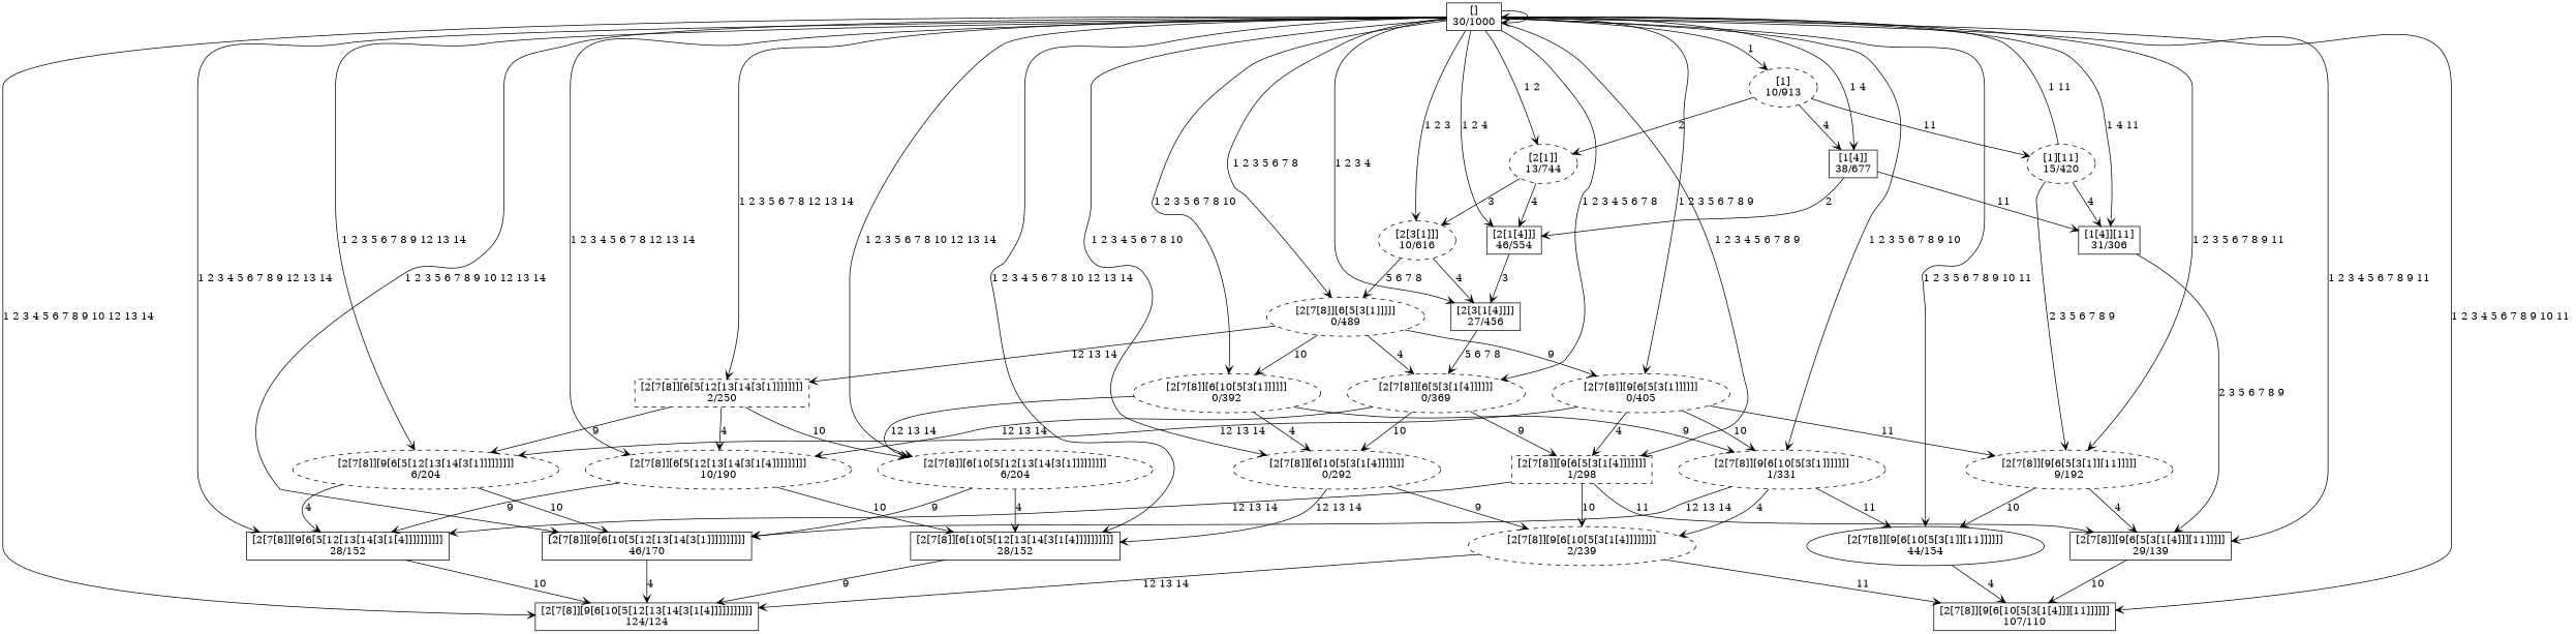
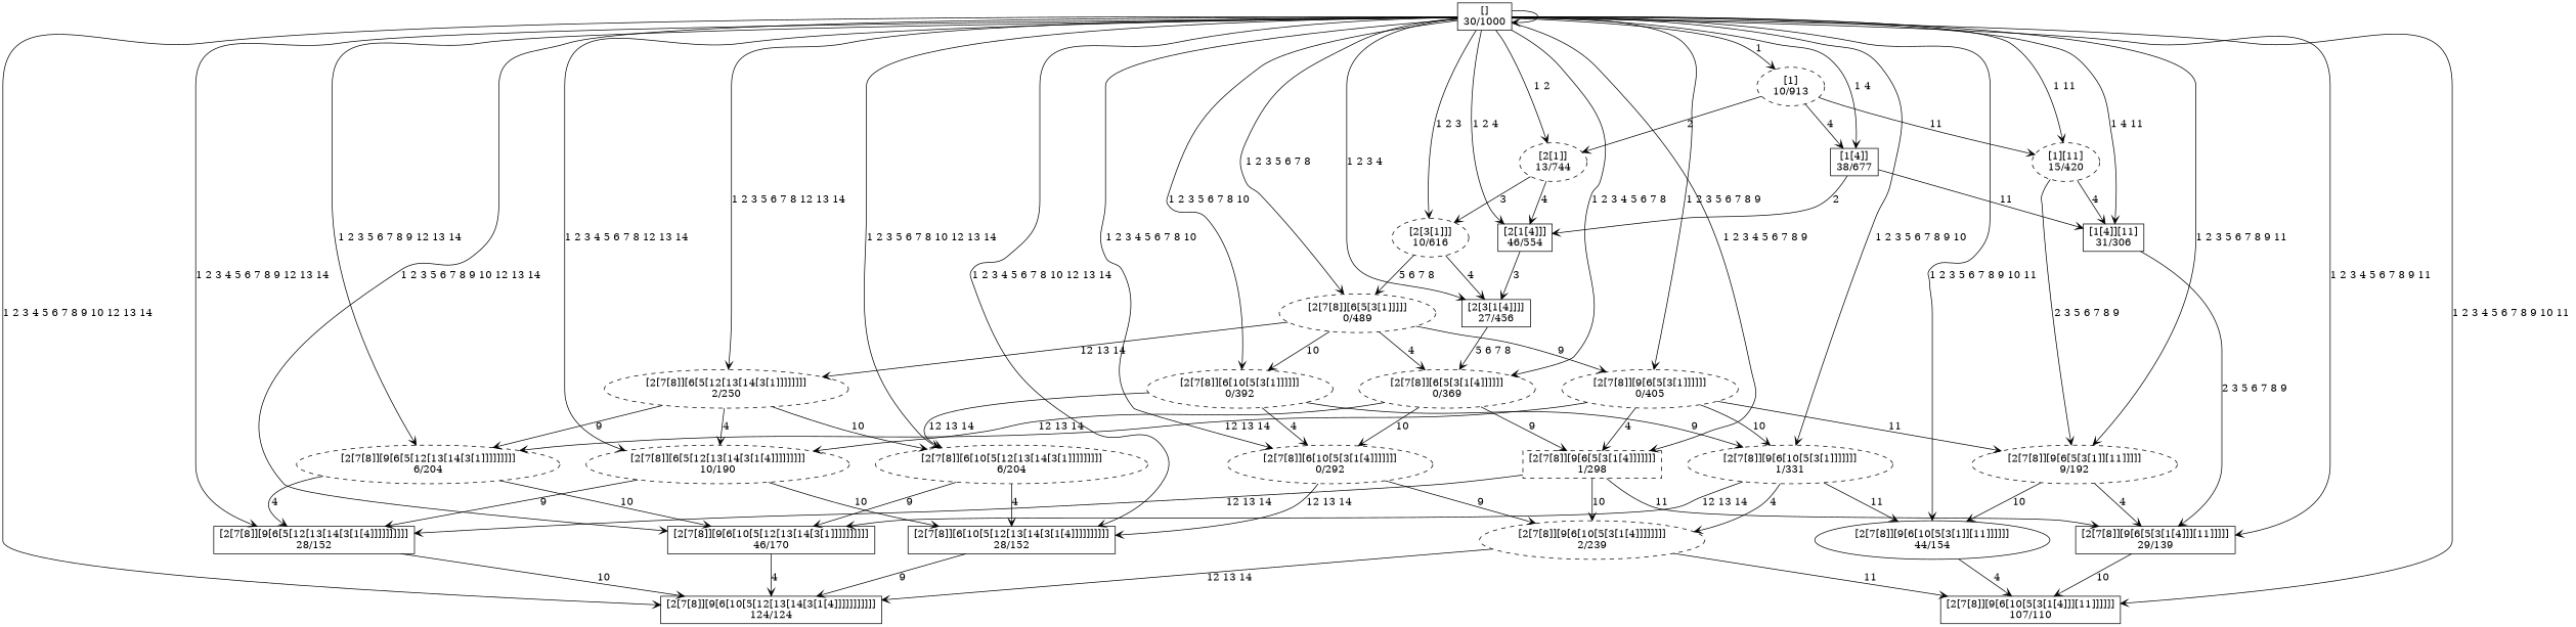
  digraph {
    nodesep=0.5
    node [style=dashed]
    edge [arrowhead=vee]
    n1 [label="[2[7[8]][9[6[10[5[12[13[14[3[1[4]]]]]]]]]]]\n124/124" shape=box style=""]
    n2 [label="[2[7[8]][9[6[10[5[3[1[4]]][11]]]]]]\n107/110" shape=box style=""]
    n3 [label="[2[7[8]][9[6[10[5[12[13[14[3[1]]]]]]]]]]\n46/170" shape=box style=""]
    n4 [label="[2[1[4]]]\n46/554" shape=box style=""]
    n5 [label="[2[3[1[4]]]]\n27/456" shape=box style=""]
    n6 [label="[2[7[8]][6[5[3[1[4]]]]]]\n0/369"]
    n7 [label="[2[7[8]][9[6[10[5[3[1]][11]]]]]]\n44/154" shape=ellipse style=""]
    n8 [label="[1[4]]\n38/677" shape=box style=""]
    n9 [label="[1[4]][11]\n31/306" shape=box style=""]
    n10 [label="[2[7[8]][9[6[5[3[1[4]]][11]]]]]\n29/139" shape=box style=""]
    n11 [label="[]\n30/1000" shape=box style=""]
    n12 [label="[2[7[8]][9[6[5[12[13[14[3[1[4]]]]]]]]]]\n28/152" shape=box style=""]
    n13 [label="[2[7[8]][6[10[5[12[13[14[3[1[4]]]]]]]]]]\n28/152" shape=box style=""]
    n14 [label="[2[7[8]][9[6[10[5[3[1]]]]]]]\n1/331"]
    n15 [label="[2[7[8]][9[6[5[3[1[4]]]]]]]\n1/298" shape=box]
    n16 [label="[2[7[8]][6[10[5[3[1[4]]]]]]]\n0/292"]
    n17 [label="[2[1]]\n13/744"]
    n18 [label="[1]\n10/913"]
    n19 [label="[2[7[8]][9[6[5[3[1]]]]]]\n0/405"]
    n20 [label="[2[7[8]][9[6[5[12[13[14[3[1]]]]]]]]]\n6/204"]
    n21 [label="[2[7[8]][6[10[5[12[13[14[3[1]]]]]]]]]\n6/204"]
    n22 [label="[2[3[1]]]\n10/616"]
    n23 [label="[1][11]\n15/420"]
    n24 [label="[2[7[8]][9[6[5[3[1]][11]]]]]\n9/192"]
    n25 [label="[2[7[8]][6[10[5[3[1]]]]]]\n0/392"]
    n26 [label="[2[7[8]][6[5[12[13[14[3[1[4]]]]]]]]]\n10/190"]
    n27 [label="[2[7[8]][6[5[3[1]]]]]\n0/489"]
-   n28 [label="[2[7[8]][6[5[12[13[14[3[1]]]]]]]]\n2/250" shape=box]
+   n28 [label="[2[7[8]][6[5[12[13[14[3[1]]]]]]]]\n2/250"]
    n29 [label="[2[7[8]][9[6[10[5[3[1[4]]]]]]]]\n2/239"]
    n3 -> n1 [label="4 "]
    n4 -> n5 [label="3 "]
    n5 -> n6 [label="5 6 7 8 "]
    n6 -> n15 [label="9 "]
    n6 -> n16 [label="10 "]
    n6 -> n26 [label="12 13 14 "]
    n7 -> n2 [label="4 "]
    n8 -> n4 [label="2 "]
    n8 -> n9 [label="11 "]
    n9 -> n10 [label="2 3 5 6 7 8 9 "]
    n10 -> n2 [label="10 "]
    n11 -> n1 [label="1 2 3 4 5 6 7 8 9 10 12 13 14 "]
    n11 -> n2 [label="1 2 3 4 5 6 7 8 9 10 11 "]
    n11 -> n3 [label="1 2 3 5 6 7 8 9 10 12 13 14 "]
    n11 -> n4 [label="1 2 4 "]
    n11 -> n5 [label="1 2 3 4 "]
    n11 -> n6 [label="1 2 3 4 5 6 7 8 "]
    n11 -> n7 [label="1 2 3 5 6 7 8 9 10 11 "]
    n11 -> n8 [label="1 4 "]
    n11 -> n9 [label="1 4 11 "]
    n11 -> n10 [label="1 2 3 4 5 6 7 8 9 11 "]
    n11 -> n11
    n11 -> n12 [label="1 2 3 4 5 6 7 8 9 12 13 14 "]
    n11 -> n13 [label="1 2 3 4 5 6 7 8 10 12 13 14 "]
    n11 -> n14 [label="1 2 3 5 6 7 8 9 10 "]
    n11 -> n15 [label="1 2 3 4 5 6 7 8 9 "]
    n11 -> n16 [label="1 2 3 4 5 6 7 8 10 "]
    n11 -> n17 [label="1 2 "]
    n11 -> n18 [label="1 "]
    n11 -> n19 [label="1 2 3 5 6 7 8 9 "]
    n11 -> n20 [label="1 2 3 5 6 7 8 9 12 13 14 "]
    n11 -> n21 [label="1 2 3 5 6 7 8 10 12 13 14 "]
    n11 -> n22 [label="1 2 3 "]
-   n23 -> n11 [label="1 11 "]
+   n11 -> n23 [label="1 11 "]
    n11 -> n24 [label="1 2 3 5 6 7 8 9 11 "]
    n11 -> n25 [label="1 2 3 5 6 7 8 10 "]
    n11 -> n26 [label="1 2 3 4 5 6 7 8 12 13 14 "]
    n11 -> n27 [label="1 2 3 5 6 7 8 "]
    n11 -> n28 [label="1 2 3 5 6 7 8 12 13 14 "]
    n12 -> n1 [label="10 "]
    n13 -> n1 [label="9 "]
    n14 -> n3 [label="12 13 14 "]
    n14 -> n7 [label="11 "]
    n14 -> n29 [label="4 "]
    n15 -> n10 [label="11 "]
    n15 -> n12 [label="12 13 14 "]
    n15 -> n29 [label="10 "]
    n16 -> n13 [label="12 13 14 "]
    n16 -> n29 [label="9 "]
    n17 -> n4 [label="4 "]
    n17 -> n22 [label="3 "]
    n18 -> n8 [label="4 "]
    n18 -> n17 [label="2 "]
    n18 -> n23 [label="11 "]
    n19 -> n14 [label="10 "]
    n19 -> n15 [label="4 "]
    n19 -> n20 [label="12 13 14 "]
    n19 -> n24 [label="11 "]
    n20 -> n3 [label="10 "]
    n20 -> n12 [label="4 "]
    n21 -> n3 [label="9 "]
    n21 -> n13 [label="4 "]
    n22 -> n5 [label="4 "]
    n22 -> n27 [label="5 6 7 8 "]
    n23 -> n9 [label="4 "]
    n23 -> n24 [label="2 3 5 6 7 8 9 "]
    n24 -> n7 [label="10 "]
    n24 -> n10 [label="4 "]
    n25 -> n14 [label="9 "]
    n25 -> n16 [label="4 "]
    n25 -> n21 [label="12 13 14 "]
    n26 -> n12 [label="9 "]
    n26 -> n13 [label="10 "]
    n27 -> n6 [label="4 "]
    n27 -> n19 [label="9 "]
    n27 -> n25 [label="10 "]
    n27 -> n28 [label="12 13 14 "]
    n28 -> n20 [label="9 "]
    n28 -> n21 [label="10 "]
    n28 -> n26 [label="4 "]
    n29 -> n1 [label="12 13 14 "]
    n29 -> n2 [label="11 "]
  }
